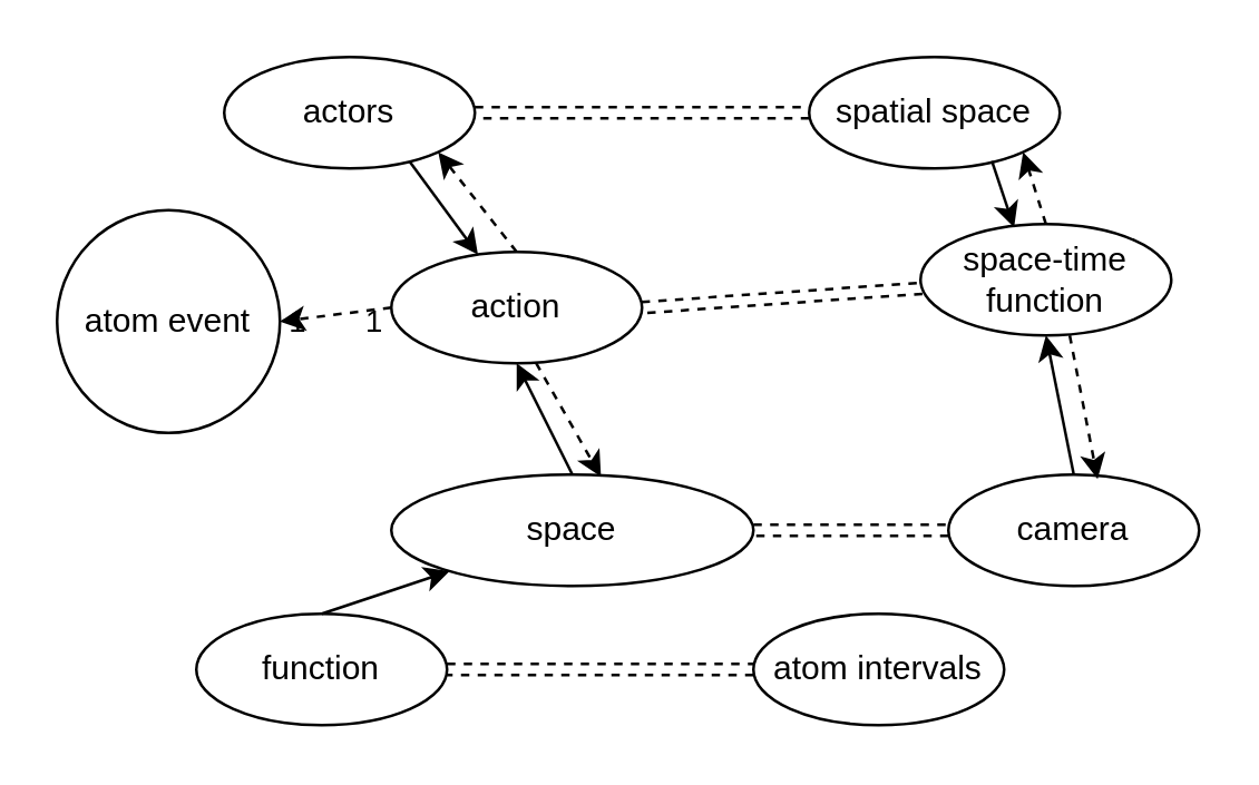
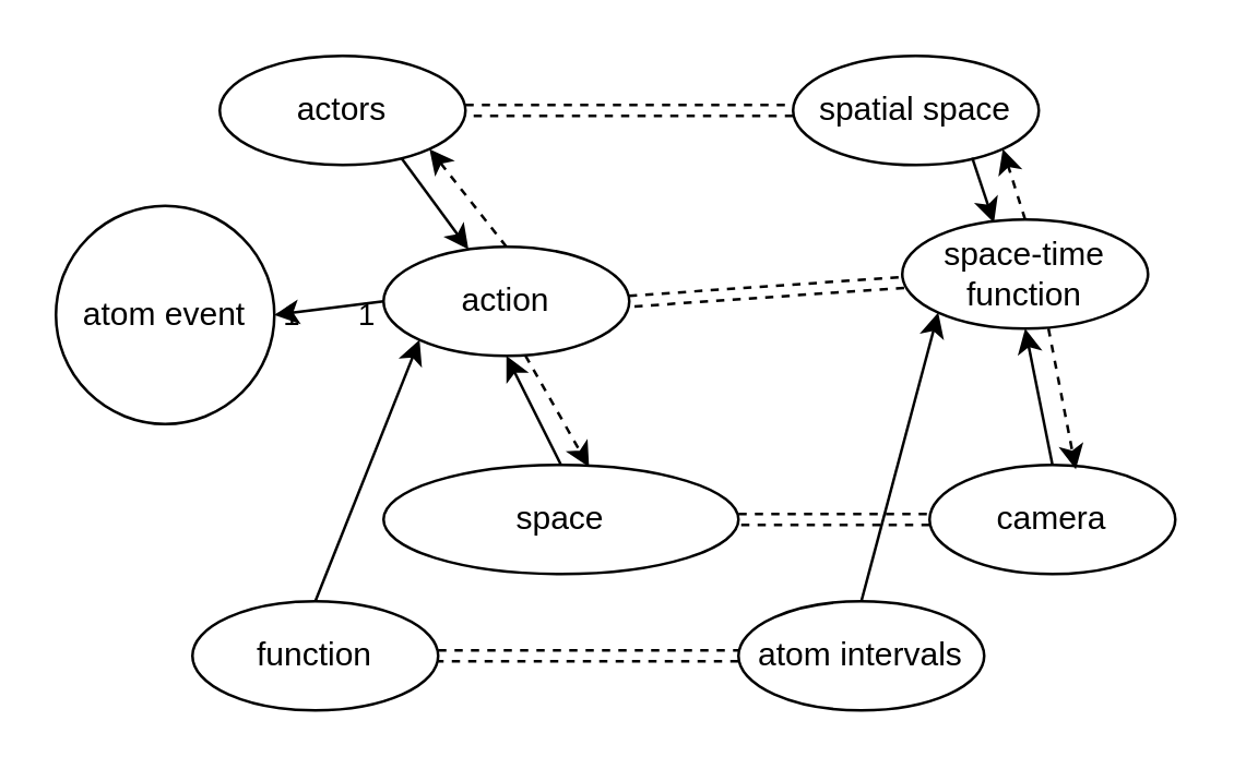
  <mxCell id="0" />
  <mxCell id="1" parent="0" />
  <mxCell id="2" value="atom event" style="ellipse;whiteSpace=wrap;html=1;aspect=fixed;" vertex="1" parent="1"><mxGeometry x="20" y="75" width="80" height="80" as="geometry" /></mxCell>
  <mxCell id="3" value="actors" style="ellipse;whiteSpace=wrap;html=1;" vertex="1" parent="1"><mxGeometry x="80" y="20" width="90" height="40" as="geometry" /></mxCell>
  <mxCell id="4" value="action" style="ellipse;whiteSpace=wrap;html=1;" vertex="1" parent="1"><mxGeometry x="140" y="90" width="90" height="40" as="geometry" /></mxCell>
  <mxCell id="5" value="space" style="ellipse;whiteSpace=wrap;html=1;" vertex="1" parent="1"><mxGeometry x="140" y="170" width="130" height="40" as="geometry" /></mxCell>
  <mxCell id="6" value="function" style="ellipse;whiteSpace=wrap;html=1;" vertex="1" parent="1"><mxGeometry x="70" y="220" width="90" height="40" as="geometry" /></mxCell>
  <mxCell id="7" value="spatial space" style="ellipse;whiteSpace=wrap;html=1;" vertex="1" parent="1"><mxGeometry x="290" y="20" width="90" height="40" as="geometry" /></mxCell>
  <mxCell id="8" value="&lt;div&gt;space-time function&lt;/div&gt;" style="ellipse;whiteSpace=wrap;html=1;" vertex="1" parent="1"><mxGeometry x="330" y="80" width="90" height="40" as="geometry" /></mxCell>
  <mxCell id="9" value="camera" style="ellipse;whiteSpace=wrap;html=1;" vertex="1" parent="1"><mxGeometry x="340" y="170" width="90" height="40" as="geometry" /></mxCell>
  <mxCell id="10" value="atom&amp;nbsp;intervals" style="ellipse;whiteSpace=wrap;html=1;" vertex="1" parent="1"><mxGeometry x="270" y="220" width="90" height="40" as="geometry" /></mxCell>
- <mxCell id="11" value="" style="endArrow=classic;html=1;rounded=0;exitX=0.5;exitY=0;exitDx=0;exitDy=0;" edge="1" parent="1" source="6" target="5"><mxGeometry width="50" height="50" relative="1" as="geometry"><mxPoint x="330" y="240" as="sourcePoint" /><mxPoint x="380" y="190" as="targetPoint" /></mxGeometry></mxCell>
+ <mxCell id="11" value="" style="endArrow=classic;html=1;rounded=0;entryX=0;entryY=1;entryDx=0;entryDy=0;exitX=0.5;exitY=0;exitDx=0;exitDy=0;" edge="1" parent="1" source="6" target="4"><mxGeometry width="50" height="50" relative="1" as="geometry"><mxPoint x="330" y="240" as="sourcePoint" /><mxPoint x="380" y="190" as="targetPoint" /></mxGeometry></mxCell>
  <mxCell id="12" value="" style="endArrow=classic;html=1;rounded=0;entryX=0.5;entryY=1;entryDx=0;entryDy=0;exitX=0.5;exitY=0;exitDx=0;exitDy=0;" edge="1" parent="1" source="5" target="4"><mxGeometry width="50" height="50" relative="1" as="geometry"><mxPoint x="163" y="134" as="sourcePoint" /><mxPoint x="125" y="230" as="targetPoint" /></mxGeometry></mxCell>
- <mxCell id="13" value="" style="endArrow=classic;html=1;rounded=0;exitX=0;exitY=0.5;exitDx=0;exitDy=0;entryX=1;entryY=0.5;entryDx=0;entryDy=0;dashed=1;" edge="1" parent="1" source="4" target="2"><mxGeometry width="50" height="50" relative="1" as="geometry"><mxPoint x="195" y="100" as="sourcePoint" /><mxPoint x="156" y="68" as="targetPoint" /></mxGeometry></mxCell>
+ <mxCell id="13" value="" style="endArrow=classic;html=1;rounded=0;exitX=0;exitY=0.5;exitDx=0;exitDy=0;entryX=1;entryY=0.5;entryDx=0;entryDy=0;" edge="1" parent="1" source="4" target="2"><mxGeometry width="50" height="50" relative="1" as="geometry"><mxPoint x="195" y="100" as="sourcePoint" /><mxPoint x="156" y="68" as="targetPoint" /></mxGeometry></mxCell>
  <mxCell id="14" value="1&amp;nbsp; &amp;nbsp; &amp;nbsp; &amp;nbsp;1" style="edgeLabel;html=1;align=center;verticalAlign=middle;resizable=0;points=[];labelBackgroundColor=none;" vertex="1" connectable="0" parent="13"><mxGeometry x="-0.175" y="2" relative="1" as="geometry"><mxPoint x="-4" as="offset" /></mxGeometry></mxCell>
  <mxCell id="15" value="" style="endArrow=none;html=1;strokeWidth=1;rounded=0;exitX=1;exitY=0.5;exitDx=0;exitDy=0;shape=link;dashed=1;" edge="1" parent="1" source="4" target="8"><mxGeometry width="50" height="50" relative="1" as="geometry"><mxPoint x="330" y="240" as="sourcePoint" /><mxPoint x="380" y="190" as="targetPoint" /></mxGeometry></mxCell>
  <mxCell id="16" value="" style="endArrow=classic;html=1;rounded=0;exitX=0.741;exitY=0.943;exitDx=0;exitDy=0;exitPerimeter=0;" edge="1" parent="1" source="3" target="4"><mxGeometry width="50" height="50" relative="1" as="geometry"><mxPoint x="330" y="110" as="sourcePoint" /><mxPoint x="380" y="60" as="targetPoint" /></mxGeometry></mxCell>
  <mxCell id="17" value="" style="endArrow=classic;html=1;rounded=0;entryX=0.373;entryY=0.029;entryDx=0;entryDy=0;entryPerimeter=0;exitX=0.729;exitY=0.934;exitDx=0;exitDy=0;exitPerimeter=0;" edge="1" parent="1" source="7" target="8"><mxGeometry width="50" height="50" relative="1" as="geometry"><mxPoint x="390" y="60" as="sourcePoint" /><mxPoint x="450" y="90" as="targetPoint" /></mxGeometry></mxCell>
+ <mxCell id="18" value="" style="endArrow=classic;html=1;rounded=0;entryX=0;entryY=1;entryDx=0;entryDy=0;exitX=0.5;exitY=0;exitDx=0;exitDy=0;" edge="1" parent="1" source="10" target="8"><mxGeometry width="50" height="50" relative="1" as="geometry"><mxPoint x="309" y="220" as="sourcePoint" /><mxPoint x="347" y="124" as="targetPoint" /></mxGeometry></mxCell>
  <mxCell id="19" value="" style="endArrow=classic;html=1;rounded=0;entryX=0.5;entryY=1;entryDx=0;entryDy=0;exitX=0.5;exitY=0;exitDx=0;exitDy=0;" edge="1" parent="1" source="9" target="8"><mxGeometry width="50" height="50" relative="1" as="geometry"><mxPoint x="379" y="170" as="sourcePoint" /><mxPoint x="379" y="130" as="targetPoint" /></mxGeometry></mxCell>
  <mxCell id="20" value="" style="endArrow=none;html=1;strokeWidth=1;rounded=0;exitX=1;exitY=0.5;exitDx=0;exitDy=0;entryX=0;entryY=0.5;entryDx=0;entryDy=0;shape=link;dashed=1;" edge="1" parent="1" source="3" target="7"><mxGeometry width="50" height="50" relative="1" as="geometry"><mxPoint x="180" y="39.5" as="sourcePoint" /><mxPoint x="290" y="39.5" as="targetPoint" /></mxGeometry></mxCell>
  <mxCell id="21" value="" style="endArrow=none;html=1;strokeWidth=1;rounded=0;exitX=1;exitY=0.5;exitDx=0;exitDy=0;entryX=0;entryY=0.5;entryDx=0;entryDy=0;shape=link;dashed=1;" edge="1" parent="1" source="6" target="10"><mxGeometry width="50" height="50" relative="1" as="geometry"><mxPoint x="170" y="259" as="sourcePoint" /><mxPoint x="280" y="259" as="targetPoint" /></mxGeometry></mxCell>
  <mxCell id="22" value="" style="endArrow=none;html=1;strokeWidth=1;rounded=0;exitX=1;exitY=0.5;exitDx=0;exitDy=0;entryX=0;entryY=0.5;entryDx=0;entryDy=0;shape=link;dashed=1;" edge="1" parent="1" source="5" target="9"><mxGeometry width="50" height="50" relative="1" as="geometry"><mxPoint x="230" y="280" as="sourcePoint" /><mxPoint x="350" y="280" as="targetPoint" /></mxGeometry></mxCell>
  <mxCell id="23" value="" style="endArrow=classic;html=1;rounded=0;exitX=0.5;exitY=0;exitDx=0;exitDy=0;entryX=1;entryY=1;entryDx=0;entryDy=0;dashed=1;" edge="1" parent="1" source="4" target="3"><mxGeometry width="50" height="50" relative="1" as="geometry"><mxPoint x="135" y="70" as="sourcePoint" /><mxPoint x="195" y="100" as="targetPoint" /></mxGeometry></mxCell>
  <mxCell id="24" value="" style="endArrow=classic;html=1;rounded=0;exitX=0.577;exitY=0.996;exitDx=0;exitDy=0;entryX=0.579;entryY=0.019;entryDx=0;entryDy=0;exitPerimeter=0;entryPerimeter=0;dashed=1;" edge="1" parent="1" source="4" target="5"><mxGeometry width="50" height="50" relative="1" as="geometry"><mxPoint x="205" y="110" as="sourcePoint" /><mxPoint x="177" y="74" as="targetPoint" /></mxGeometry></mxCell>
  <mxCell id="25" value="" style="endArrow=classic;html=1;rounded=0;exitX=0.5;exitY=0;exitDx=0;exitDy=0;entryX=1;entryY=1;entryDx=0;entryDy=0;dashed=1;" edge="1" parent="1" source="8" target="7"><mxGeometry width="50" height="50" relative="1" as="geometry"><mxPoint x="367" y="70" as="sourcePoint" /><mxPoint x="395" y="100" as="targetPoint" /></mxGeometry></mxCell>
  <mxCell id="26" value="" style="endArrow=classic;html=1;rounded=0;entryX=0.595;entryY=0.039;entryDx=0;entryDy=0;entryPerimeter=0;exitX=0.595;exitY=1;exitDx=0;exitDy=0;exitPerimeter=0;dashed=1;" edge="1" parent="1" source="8" target="9"><mxGeometry width="50" height="50" relative="1" as="geometry"><mxPoint x="396" y="131" as="sourcePoint" /><mxPoint x="395" y="140" as="targetPoint" /></mxGeometry></mxCell>
